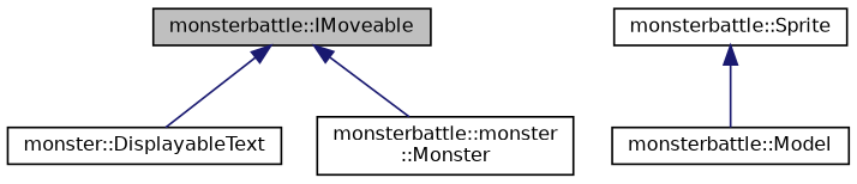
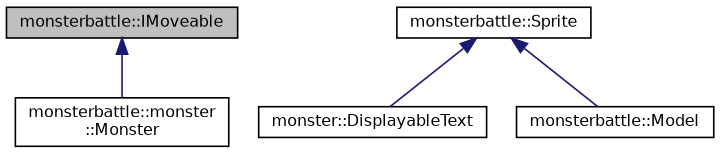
  digraph {
    rankdir=TB
    node [color=black fillcolor=white fontname=Helvetica fontsize=10 shape=record style=filled]
    edge [color=midnightblue dir=back fontname=Helvetica fontsize=10 labelfontname=Helvetica labelfontsize=10 style=solid]
    n1 [fillcolor=grey75 fontcolor=black height=0.2 label="monsterbattle::IMoveable" width=0.4]
    n2 [height=0.2 label="monster::DisplayableText" width=0.4]
    n3 [height=0.2 label="monsterbattle::monster\l::Monster" width=0.4]
    n4 [height=0.2 label="monsterbattle::Sprite" width=0.4]
    n5 [height=0.2 label="monsterbattle::Model" width=0.4]
-   n1 -> n2
+   n4 -> n2
    n1 -> n3
    n4 -> n5
  }
